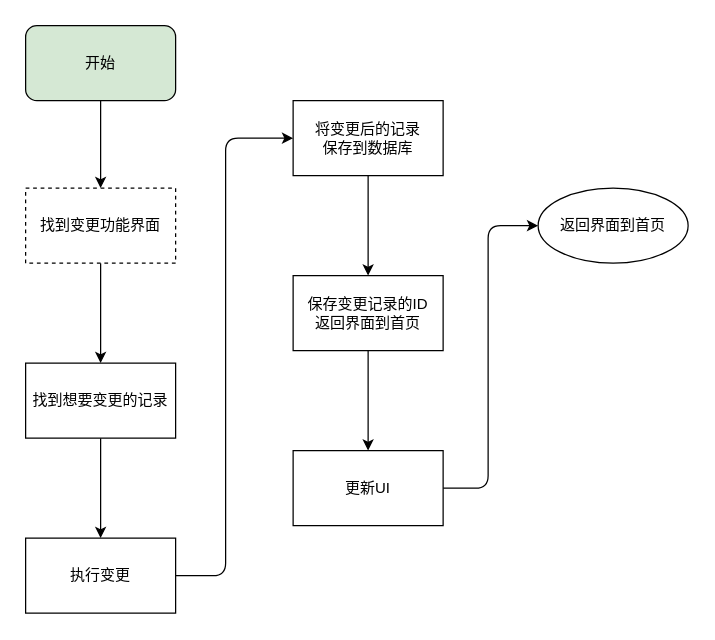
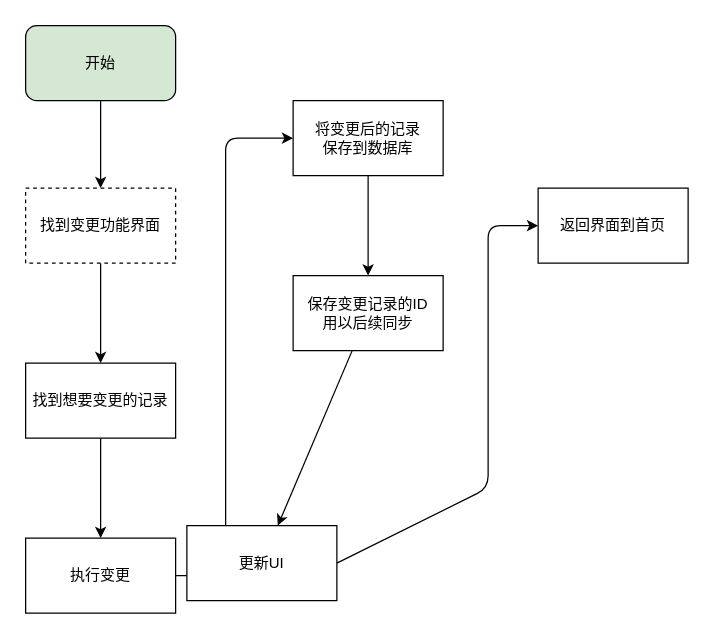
  <mxCell id="0" />
  <mxCell id="1" parent="0" />
  <mxCell id="2" style="edgeStyle=none;html=1;exitX=0.5;exitY=1;exitDx=0;exitDy=0;entryX=0.5;entryY=0;entryDx=0;entryDy=0;" parent="1" source="3" target="5" edge="1"><mxGeometry relative="1" as="geometry" /></mxCell>
  <mxCell id="3" value="开始" style="rounded=1;whiteSpace=wrap;html=1;fillColor=#d5e8d4;" parent="1" vertex="1"><mxGeometry x="20" y="20" width="120" height="60" as="geometry" /></mxCell>
  <mxCell id="4" value="" style="edgeStyle=none;html=1;" parent="1" source="5" target="7" edge="1"><mxGeometry relative="1" as="geometry" /></mxCell>
  <mxCell id="5" value="找到变更功能界面" style="rounded=0;whiteSpace=wrap;html=1;dashed=1;" parent="1" vertex="1"><mxGeometry x="20" y="150" width="120" height="60" as="geometry" /></mxCell>
  <mxCell id="6" value="" style="edgeStyle=none;html=1;" parent="1" source="7" target="9" edge="1"><mxGeometry relative="1" as="geometry" /></mxCell>
  <mxCell id="7" value="找到想要变更的记录" style="whiteSpace=wrap;html=1;rounded=0;" parent="1" vertex="1"><mxGeometry x="20" y="290" width="120" height="60" as="geometry" /></mxCell>
  <mxCell id="8" value="" style="edgeStyle=none;html=1;" parent="1" source="9" target="11" edge="1"><mxGeometry relative="1" as="geometry"><Array as="points"><mxPoint x="180" y="460" /><mxPoint x="180" y="110" /></Array></mxGeometry></mxCell>
  <mxCell id="9" value="执行变更" style="whiteSpace=wrap;html=1;rounded=0;" parent="1" vertex="1"><mxGeometry x="20" y="430" width="120" height="60" as="geometry" /></mxCell>
  <mxCell id="10" value="" style="edgeStyle=none;html=1;" parent="1" source="11" target="13" edge="1"><mxGeometry relative="1" as="geometry" /></mxCell>
  <mxCell id="11" value="将变更后的记录&lt;br&gt;保存到数据库" style="whiteSpace=wrap;html=1;rounded=0;" parent="1" vertex="1"><mxGeometry x="234" y="80" width="120" height="60" as="geometry" /></mxCell>
  <mxCell id="12" value="" style="edgeStyle=none;html=1;" edge="1" parent="1" source="13" target="16"><mxGeometry relative="1" as="geometry" /></mxCell>
- <mxCell id="13" value="保存变更记录的ID&lt;br&gt;返回界面到首页" style="whiteSpace=wrap;html=1;rounded=0;" parent="1" vertex="1"><mxGeometry x="234" y="220" width="120" height="60" as="geometry" /></mxCell>
- <mxCell id="14" value="返回界面到首页" style="ellipse;whiteSpace=wrap;html=1;" parent="1" vertex="1"><mxGeometry x="430" y="150" width="120" height="60" as="geometry" /></mxCell>
+ <mxCell id="13" value="保存变更记录的ID&lt;br&gt;用以后续同步" style="whiteSpace=wrap;html=1;rounded=0;" parent="1" vertex="1"><mxGeometry x="234" y="220" width="120" height="60" as="geometry" /></mxCell>
+ <mxCell id="14" value="返回界面到首页" style="whiteSpace=wrap;html=1;rounded=0;" parent="1" vertex="1"><mxGeometry x="430" y="150" width="120" height="60" as="geometry" /></mxCell>
  <mxCell id="15" style="edgeStyle=none;html=1;exitX=1;exitY=0.5;exitDx=0;exitDy=0;entryX=0;entryY=0.5;entryDx=0;entryDy=0;" edge="1" parent="1" source="16" target="14"><mxGeometry relative="1" as="geometry"><Array as="points"><mxPoint x="390" y="390" /><mxPoint x="390" y="180" /></Array></mxGeometry></mxCell>
- <mxCell id="16" value="更新UI" style="whiteSpace=wrap;html=1;rounded=0;" vertex="1" parent="1"><mxGeometry x="234" y="360" width="120" height="60" as="geometry" /></mxCell>
+ <mxCell id="16" value="更新UI" style="whiteSpace=wrap;html=1;rounded=0;" vertex="1" parent="1"><mxGeometry x="149" y="420" width="120" height="60" as="geometry" /></mxCell>
